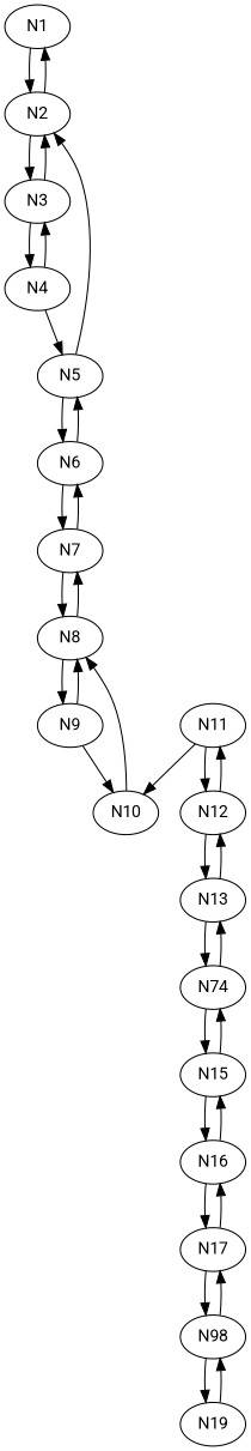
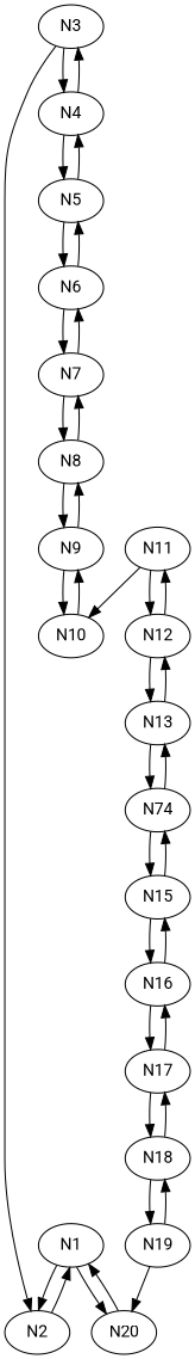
  digraph {
    fontname=Roboto
    node [fontname=Roboto]
    edge [fontname=Roboto]
    N1
    N2
+   N20
    N3
    N4
    N5
    N6
    N7
    N8
    N9
    N10
    N11
    N12
    N13
    n15 [label=N74]
    N15
    N16
    N17
-   N18 [label=N98]
+   N18
    N19
    N1 -> N2
+   N1 -> N20
    N2 -> N1
-   N2 -> N3
+   N20 -> N1
    N3 -> N2
    N3 -> N4
    N4 -> N3
    N4 -> N5
-   N5 -> N2
+   N5 -> N4
    N5 -> N6
    N6 -> N5
    N6 -> N7
    N7 -> N6
    N7 -> N8
    N8 -> N7
    N8 -> N9
    N9 -> N8
    N9 -> N10
-   N10 -> N8
+   N10 -> N9
    N11 -> N10
    N11 -> N12
    N12 -> N11
    N12 -> N13
    N13 -> N12
    N13 -> n15
    n15 -> N13
    n15 -> N15
    N15 -> n15
    N15 -> N16
    N16 -> N15
    N16 -> N17
    N17 -> N16
    N17 -> N18
    N18 -> N17
    N18 -> N19
+   N19 -> N20
    N19 -> N18
  }
